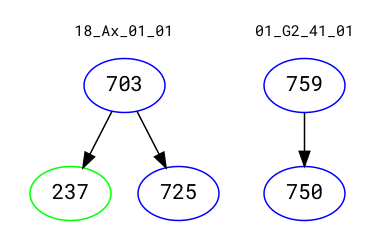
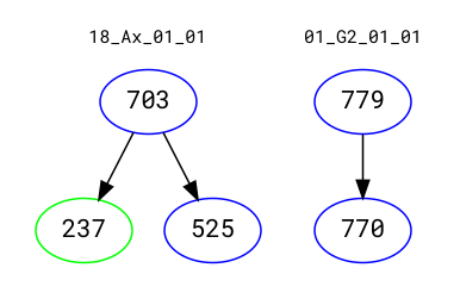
  digraph {
    fontname="Roboto Mono"
    node [color=blue fontname="Roboto Mono"]
    edge [color=black fontname="Roboto Mono"]
    n1 [label=703]
    n2 [color=green label=237]
-   n3 [label=725]
-   n4 [label=759]
-   n5 [label=750]
+   n3 [label=525]
+   n4 [label=779]
+   n5 [label=770]
    subgraph cluster_1 {
      color=white
      fontsize=10
      label="18_Ax_01_01"
      n1
      n2
      n3
    }
    subgraph cluster_2 {
      color=white
      fontsize=10
-     label="01_G2_41_01"
+     label="01_G2_01_01"
      n4
      n5
    }
    n1 -> n2
    n1 -> n3
    n4 -> n5
  }
